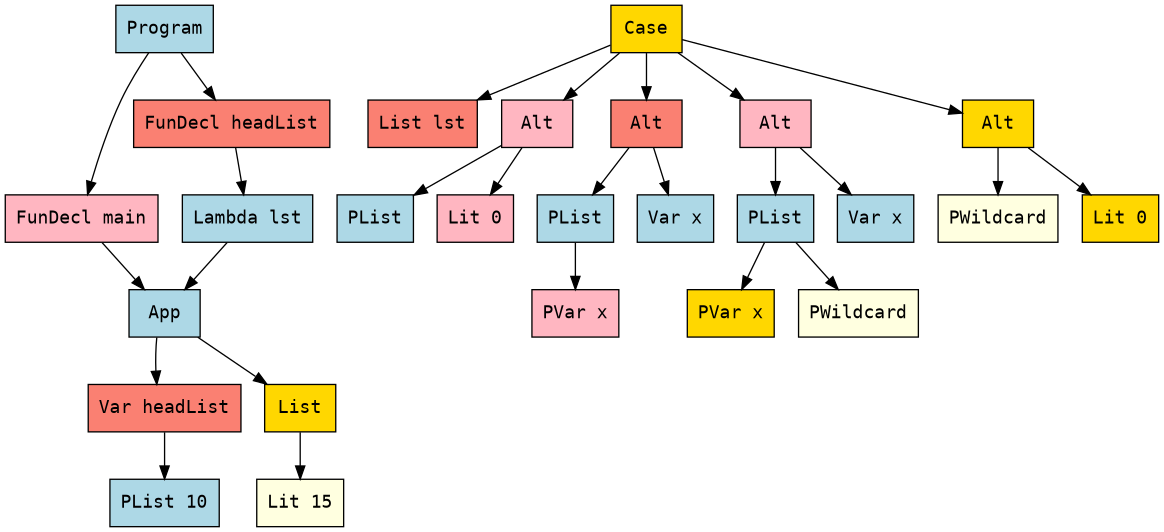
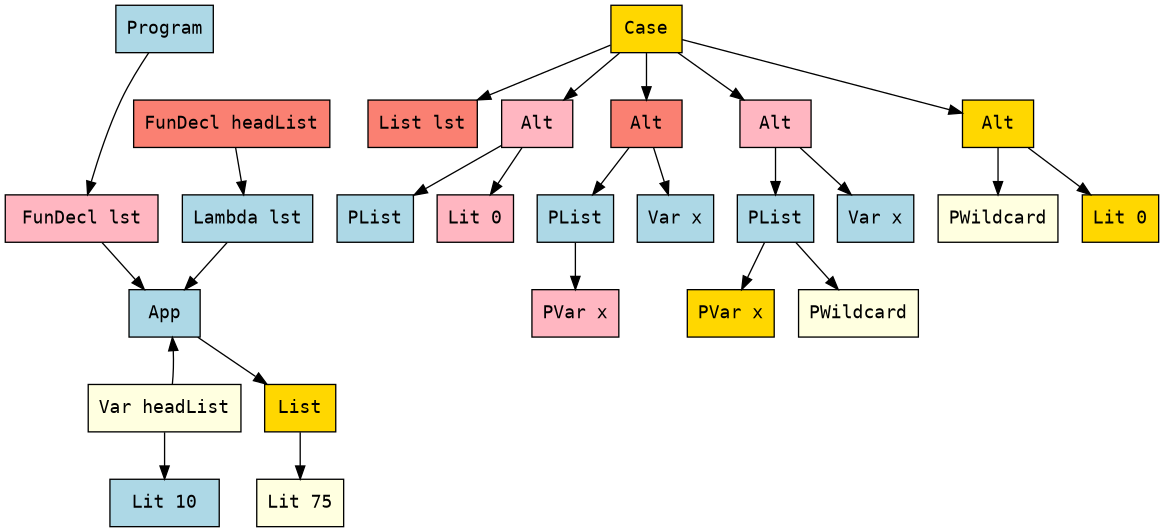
  digraph {
    rankdir=TB
    node [fillcolor=lightblue fontname=monospace shape=box style=filled]
    n1 [label=Program]
-   n2 [fillcolor=lightpink label="FunDecl main"]
+   n2 [fillcolor=lightpink label="FunDecl lst"]
    n3 [fillcolor=salmon label="FunDecl headList"]
    n4 [label=App]
    n5 [label="Lambda lst"]
-   n6 [fillcolor=salmon label="Var headList"]
+   n6 [fillcolor=lightyellow label="Var headList"]
    n7 [fillcolor=gold label=List]
-   n8 [label="PList 10"]
-   n9 [fillcolor=lightyellow label="Lit 15"]
+   n8 [label="Lit 10"]
+   n9 [fillcolor=lightyellow label="Lit 75"]
    n10 [fillcolor=gold label=Case]
    n11 [fillcolor=salmon label="List lst"]
    n12 [fillcolor=lightpink label=Alt]
    n13 [fillcolor=salmon label=Alt]
    n14 [fillcolor=lightpink label=Alt]
    n15 [fillcolor=gold label=Alt]
    n16 [label=PList]
    n17 [fillcolor=lightpink label="Lit 0"]
    n18 [label=PList]
    n19 [label="Var x"]
    n20 [label=PList]
    n21 [label="Var x"]
    n22 [fillcolor=lightyellow label=PWildcard]
    n23 [fillcolor=gold label="Lit 0"]
    n24 [fillcolor=lightpink label="PVar x"]
    n25 [fillcolor=gold label="PVar x"]
    n26 [fillcolor=lightyellow label=PWildcard]
    n1 -> n2
-   n1 -> n3
    n2 -> n4
    n3 -> n5
-   n4 -> n6
+   n6 -> n4
    n4 -> n7
    n5 -> n4
    n6 -> n8
    n7 -> n9
    n10 -> n11
    n10 -> n12
    n10 -> n13
    n10 -> n14
    n10 -> n15
    n12 -> n16
    n12 -> n17
    n13 -> n18
    n13 -> n19
    n14 -> n20
    n14 -> n21
    n15 -> n22
    n15 -> n23
    n18 -> n24
    n20 -> n25
    n20 -> n26
  }
